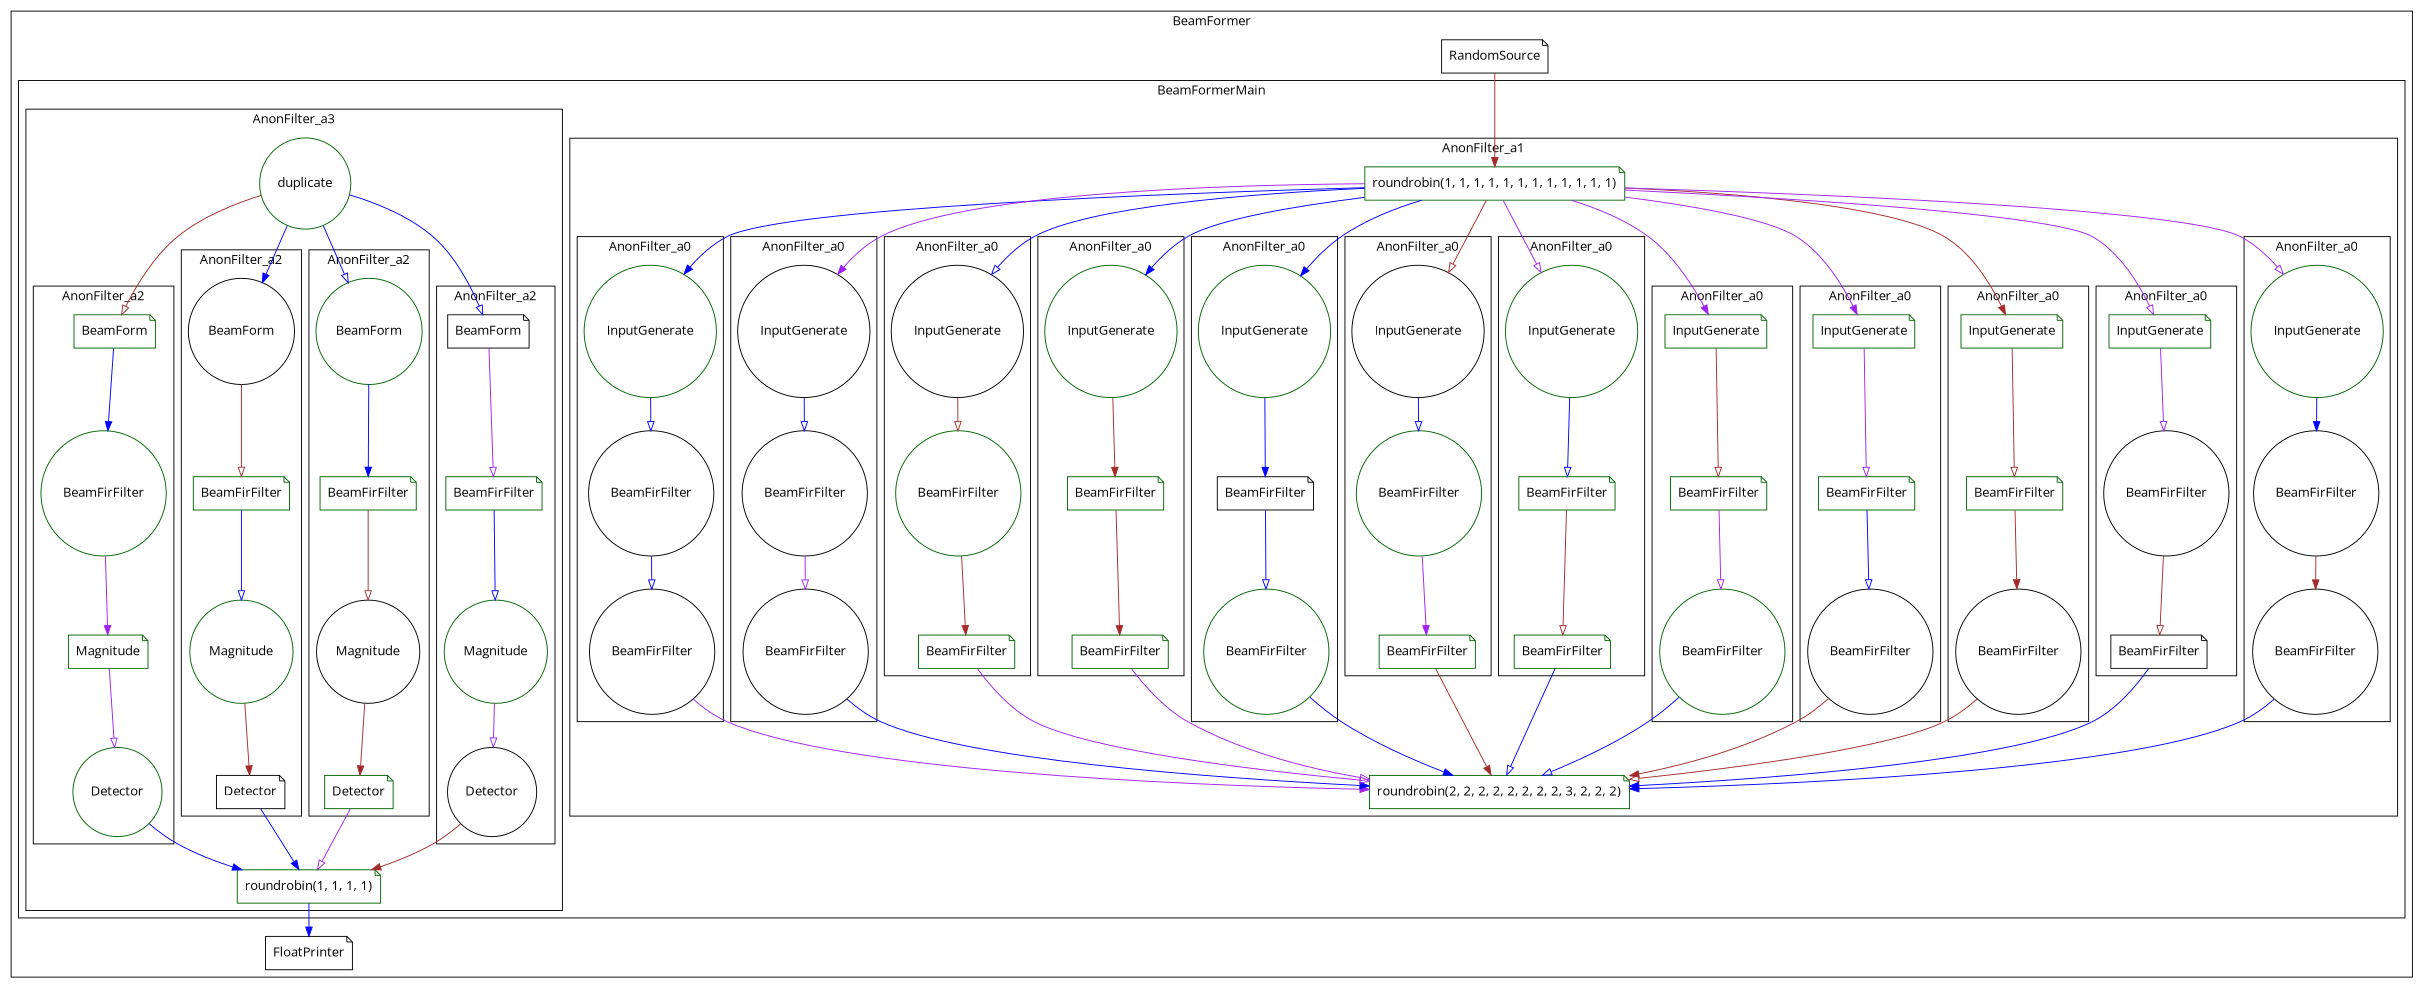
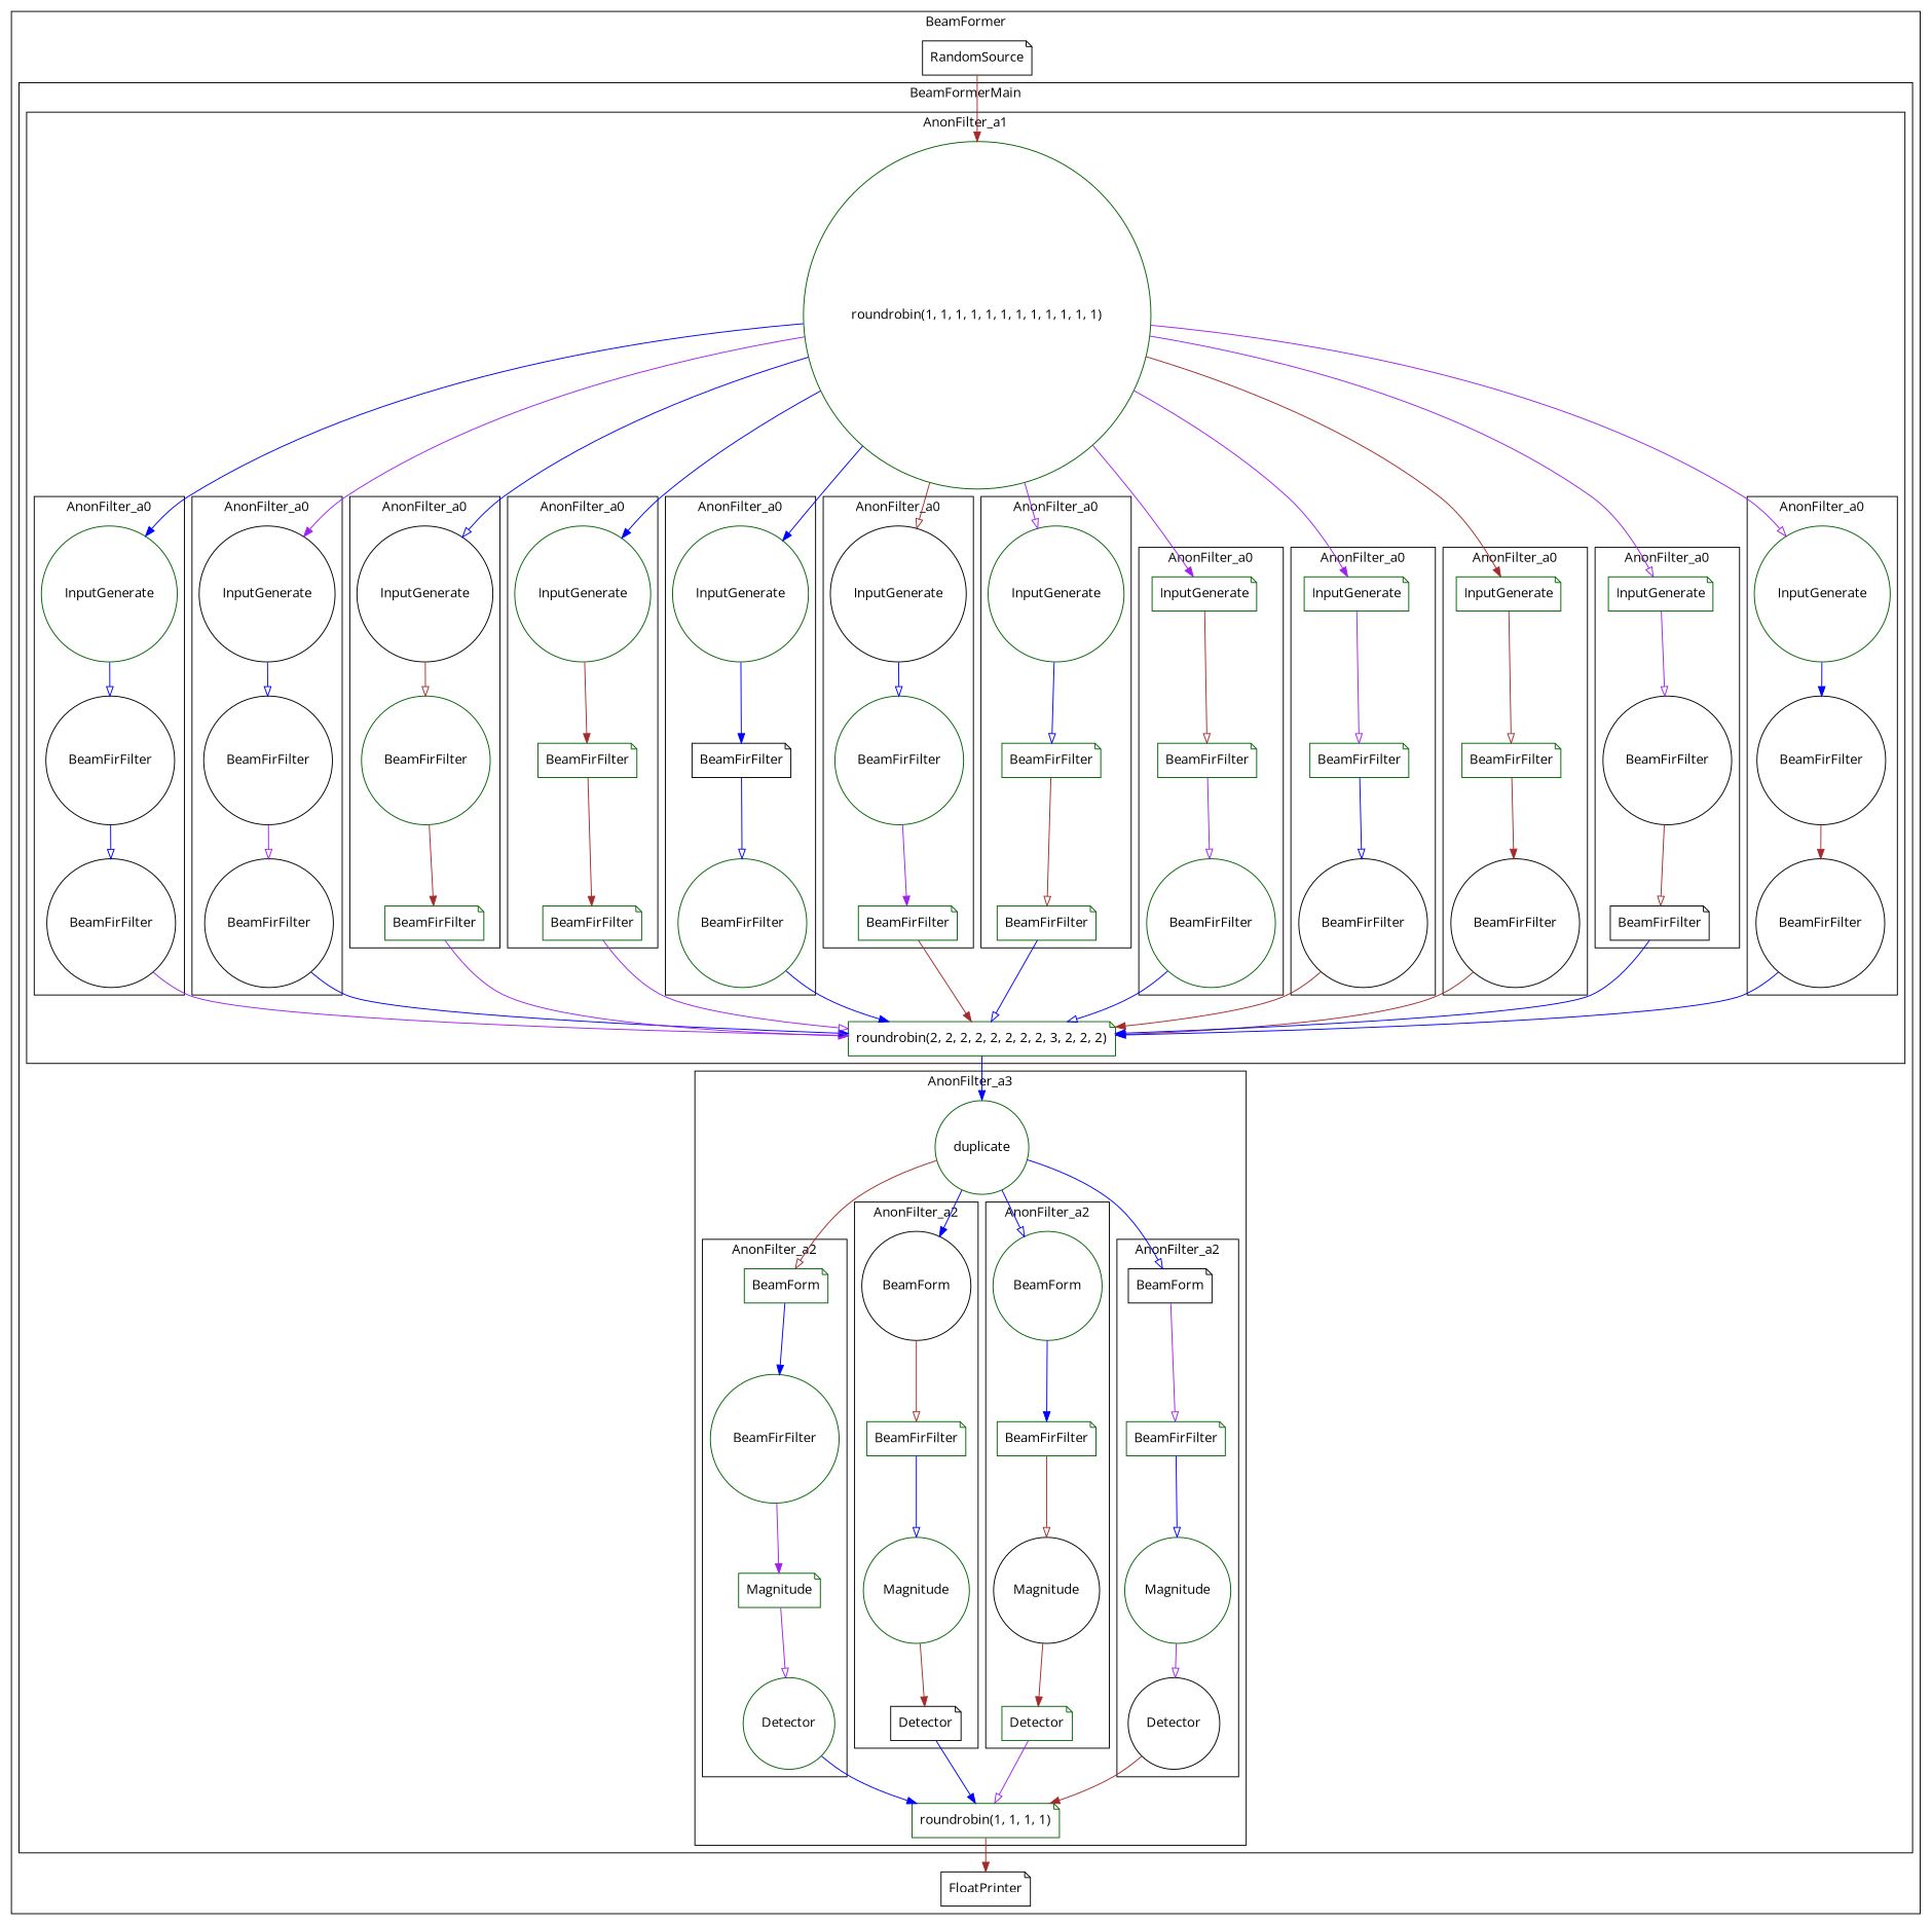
  digraph {
    fontname="Open Sans"
    node [color=darkgreen fontname="Open Sans" shape=circle]
    edge [arrowhead=onormal color=blue fontname="Open Sans"]
    n1 [label=InputGenerate]
    n2 [color=black label=BeamFirFilter]
    n3 [color=black label=BeamFirFilter]
    n4 [color=black label=InputGenerate]
    n5 [color=black label=BeamFirFilter]
    n6 [color=black label=BeamFirFilter]
    n7 [color=black label=InputGenerate]
    n8 [label=BeamFirFilter]
    n9 [label=BeamFirFilter shape=note]
    n10 [label=InputGenerate]
    n11 [label=BeamFirFilter shape=note]
    n12 [label=BeamFirFilter shape=note]
    n13 [label=InputGenerate]
    n14 [color=black label=BeamFirFilter shape=note]
    n15 [label=BeamFirFilter]
    n16 [color=black label=InputGenerate]
    n17 [label=BeamFirFilter]
    n18 [label=BeamFirFilter shape=note]
    n19 [label=InputGenerate]
    n20 [label=BeamFirFilter shape=note]
    n21 [label=BeamFirFilter shape=note]
    n22 [label=InputGenerate shape=note]
    n23 [label=BeamFirFilter shape=note]
    n24 [label=BeamFirFilter]
    n25 [label=InputGenerate shape=note]
    n26 [label=BeamFirFilter shape=note]
    n27 [color=black label=BeamFirFilter]
    n28 [label=InputGenerate shape=note]
    n29 [label=BeamFirFilter shape=note]
    n30 [color=black label=BeamFirFilter]
    n31 [label=InputGenerate shape=note]
    n32 [color=black label=BeamFirFilter]
    n33 [color=black label=BeamFirFilter shape=note]
    n34 [label=InputGenerate]
    n35 [color=black label=BeamFirFilter]
    n36 [color=black label=BeamFirFilter]
-   n37 [label="roundrobin(1, 1, 1, 1, 1, 1, 1, 1, 1, 1, 1, 1)" shape=note]
+   n37 [label="roundrobin(1, 1, 1, 1, 1, 1, 1, 1, 1, 1, 1, 1)"]
    n38 [label="roundrobin(2, 2, 2, 2, 2, 2, 2, 2, 3, 2, 2, 2)" shape=note]
    n39 [label=BeamForm shape=note]
    n40 [label=BeamFirFilter]
    n41 [label=Magnitude shape=note]
    n42 [label=Detector]
    n43 [color=black label=BeamForm]
    n44 [label=BeamFirFilter shape=note]
    n45 [label=Magnitude]
    n46 [color=black label=Detector shape=note]
    n47 [label=BeamForm]
    n48 [label=BeamFirFilter shape=note]
    n49 [color=black label=Magnitude]
    n50 [label=Detector shape=note]
    n51 [color=black label=BeamForm shape=note]
    n52 [label=BeamFirFilter shape=note]
    n53 [label=Magnitude]
    n54 [color=black label=Detector]
    n55 [label="roundrobin(1, 1, 1, 1)" shape=note]
    n56 [label=duplicate]
    n57 [color=black label=RandomSource shape=note]
    n58 [color=black label=FloatPrinter shape=note]
    subgraph cluster_1 {
      label=BeamFormer
      n57
      n58
      subgraph cluster_2 {
        label=BeamFormerMain
        subgraph cluster_3 {
          label=AnonFilter_a1
          n37
          n38
          subgraph cluster_4 {
            label=AnonFilter_a0
            n1
            n2
            n3
          }
          subgraph cluster_5 {
            label=AnonFilter_a0
            n4
            n5
            n6
          }
          subgraph cluster_6 {
            label=AnonFilter_a0
            n7
            n8
            n9
          }
          subgraph cluster_7 {
            label=AnonFilter_a0
            n10
            n11
            n12
          }
          subgraph cluster_8 {
            label=AnonFilter_a0
            n13
            n14
            n15
          }
          subgraph cluster_9 {
            label=AnonFilter_a0
            n16
            n17
            n18
          }
          subgraph cluster_10 {
            label=AnonFilter_a0
            n19
            n20
            n21
          }
          subgraph cluster_11 {
            label=AnonFilter_a0
            n22
            n23
            n24
          }
          subgraph cluster_12 {
            label=AnonFilter_a0
            n25
            n26
            n27
          }
          subgraph cluster_13 {
            label=AnonFilter_a0
            n28
            n29
            n30
          }
          subgraph cluster_14 {
            label=AnonFilter_a0
            n31
            n32
            n33
          }
          subgraph cluster_15 {
            label=AnonFilter_a0
            n34
            n35
            n36
          }
        }
        subgraph cluster_16 {
          label=AnonFilter_a3
          n55
          n56
          subgraph cluster_17 {
            label=AnonFilter_a2
            n39
            n40
            n41
            n42
          }
          subgraph cluster_18 {
            label=AnonFilter_a2
            n43
            n44
            n45
            n46
          }
          subgraph cluster_19 {
            label=AnonFilter_a2
            n47
            n48
            n49
            n50
          }
          subgraph cluster_20 {
            label=AnonFilter_a2
            n51
            n52
            n53
            n54
          }
        }
      }
    }
    n1 -> n2
    n2 -> n3
    n3 -> n38 [arrowhead=normal color=purple]
    n4 -> n5
    n5 -> n6 [color=purple]
    n6 -> n38 [arrowhead=normal]
    n7 -> n8 [color=brown]
    n8 -> n9 [arrowhead=normal color=brown]
    n9 -> n38 [color=purple]
    n10 -> n11 [arrowhead=normal color=brown]
    n11 -> n12 [arrowhead=normal color=brown]
    n12 -> n38 [color=purple]
    n13 -> n14 [arrowhead=normal]
    n14 -> n15
    n15 -> n38 [arrowhead=normal]
    n16 -> n17
    n17 -> n18 [arrowhead=normal color=purple]
    n18 -> n38 [arrowhead=normal color=brown]
    n19 -> n20
    n20 -> n21 [color=brown]
    n21 -> n38
    n22 -> n23 [color=brown]
    n23 -> n24 [color=purple]
    n24 -> n38
    n25 -> n26 [color=purple]
    n26 -> n27
    n27 -> n38 [arrowhead=normal color=brown]
    n28 -> n29 [color=brown]
    n29 -> n30 [arrowhead=normal color=brown]
    n30 -> n38 [color=brown]
    n31 -> n32 [color=purple]
    n32 -> n33 [color=brown]
    n33 -> n38 [arrowhead=normal]
    n34 -> n35 [arrowhead=normal]
    n35 -> n36 [arrowhead=normal color=brown]
    n36 -> n38 [arrowhead=normal]
    n37 -> n1 [arrowhead=normal]
    n37 -> n4 [arrowhead=normal color=purple]
    n37 -> n7
    n37 -> n10 [arrowhead=normal]
    n37 -> n13 [arrowhead=normal]
    n37 -> n16 [color=brown]
    n37 -> n19 [color=purple]
    n37 -> n22 [arrowhead=normal color=purple]
    n37 -> n25 [arrowhead=normal color=purple]
    n37 -> n28 [arrowhead=normal color=brown]
    n37 -> n31 [color=purple]
    n37 -> n34 [color=purple]
+   n38 -> n56 [arrowhead=normal]
    n39 -> n40 [arrowhead=normal]
    n40 -> n41 [arrowhead=normal color=purple]
    n41 -> n42 [color=purple]
    n42 -> n55 [arrowhead=normal]
    n43 -> n44 [color=brown]
    n44 -> n45
    n45 -> n46 [arrowhead=normal color=brown]
    n46 -> n55 [arrowhead=normal]
    n47 -> n48 [arrowhead=normal]
    n48 -> n49 [color=brown]
    n49 -> n50 [arrowhead=normal color=brown]
    n50 -> n55 [color=purple]
    n51 -> n52 [color=purple]
    n52 -> n53
    n53 -> n54 [color=purple]
    n54 -> n55 [arrowhead=normal color=brown]
-   n55 -> n58 [arrowhead=normal]
+   n55 -> n58 [arrowhead=normal color=brown]
    n56 -> n39 [color=brown]
    n56 -> n43 [arrowhead=normal]
    n56 -> n47
    n56 -> n51
    n57 -> n37 [arrowhead=normal color=brown]
  }
